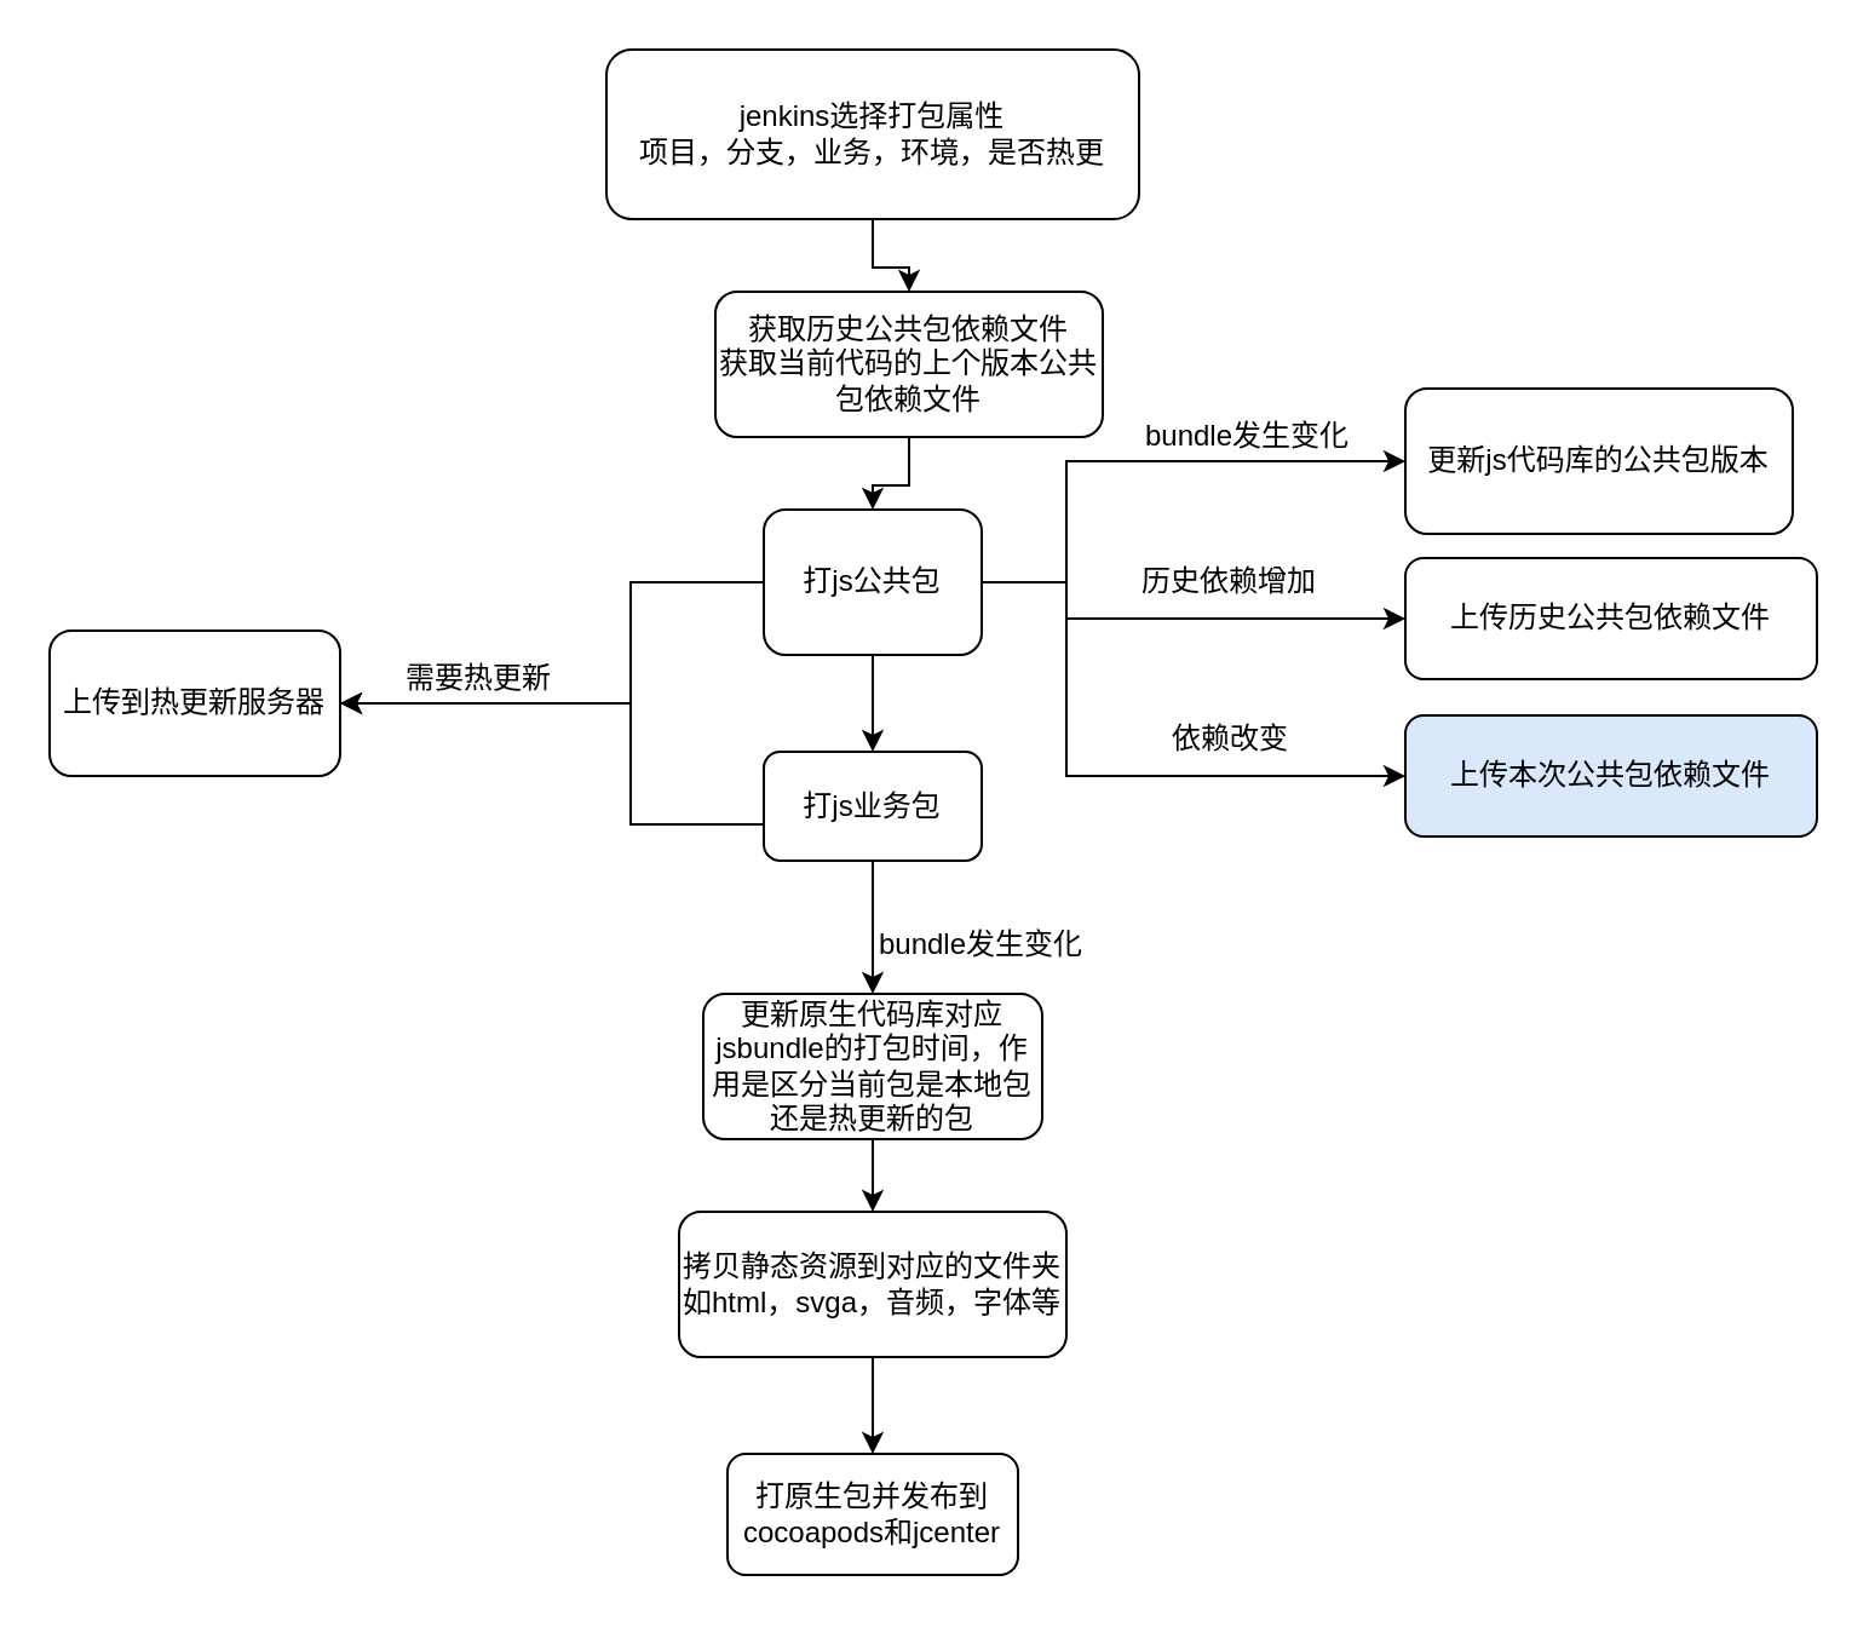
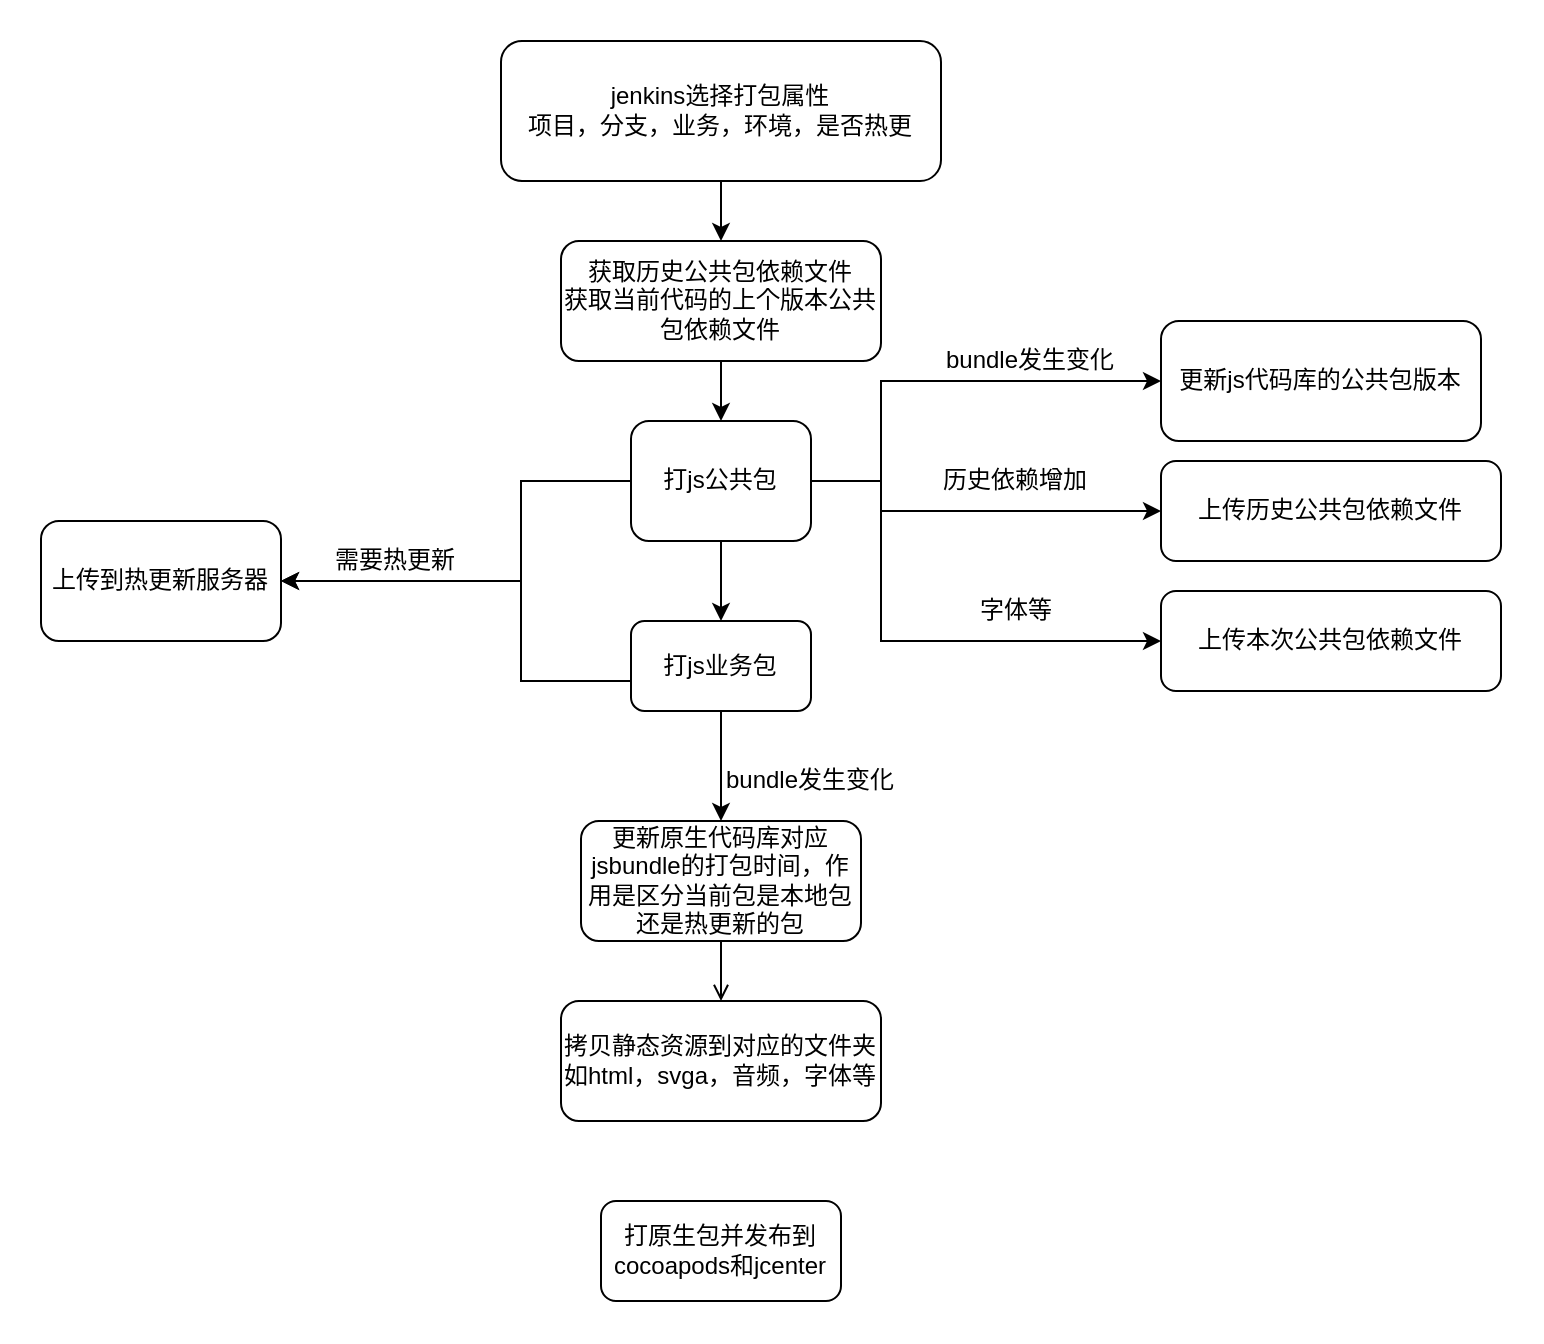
  <mxCell id="0" />
  <mxCell id="1" parent="0" />
  <mxCell id="2" value="" style="edgeStyle=orthogonalEdgeStyle;rounded=0;orthogonalLoop=1;jettySize=auto;html=1;" edge="1" parent="1" source="3" target="11"><mxGeometry relative="1" as="geometry" /></mxCell>
  <mxCell id="3" value="jenkins选择打包属性&lt;br&gt;项目，分支，业务，环境，是否热更" style="rounded=1;whiteSpace=wrap;html=1;" vertex="1" parent="1"><mxGeometry x="250" y="20" width="220" height="70" as="geometry" /></mxCell>
  <mxCell id="4" value="" style="edgeStyle=orthogonalEdgeStyle;rounded=0;orthogonalLoop=1;jettySize=auto;html=1;entryX=0;entryY=0.5;entryDx=0;entryDy=0;" edge="1" parent="1" source="8" target="13"><mxGeometry relative="1" as="geometry"><Array as="points"><mxPoint x="440" y="240" /><mxPoint x="440" y="320" /></Array></mxGeometry></mxCell>
  <mxCell id="5" style="edgeStyle=orthogonalEdgeStyle;rounded=0;orthogonalLoop=1;jettySize=auto;html=1;entryX=0;entryY=0.5;entryDx=0;entryDy=0;" edge="1" parent="1" source="8" target="9"><mxGeometry relative="1" as="geometry"><Array as="points"><mxPoint x="440" y="240" /><mxPoint x="440" y="255" /></Array></mxGeometry></mxCell>
  <mxCell id="6" value="" style="edgeStyle=orthogonalEdgeStyle;rounded=0;orthogonalLoop=1;jettySize=auto;html=1;" edge="1" parent="1" source="8" target="12"><mxGeometry relative="1" as="geometry"><Array as="points"><mxPoint x="260" y="240" /><mxPoint x="260" y="290" /></Array></mxGeometry></mxCell>
  <mxCell id="7" value="" style="edgeStyle=orthogonalEdgeStyle;rounded=0;orthogonalLoop=1;jettySize=auto;html=1;" edge="1" parent="1" source="8" target="18"><mxGeometry relative="1" as="geometry" /></mxCell>
  <mxCell id="8" value="打js公共包" style="rounded=1;whiteSpace=wrap;html=1;" vertex="1" parent="1"><mxGeometry x="315" y="210" width="90" height="60" as="geometry" /></mxCell>
  <mxCell id="9" value="上传历史公共包依赖文件" style="rounded=1;whiteSpace=wrap;html=1;" vertex="1" parent="1"><mxGeometry x="580" y="230" width="170" height="50" as="geometry" /></mxCell>
  <mxCell id="10" value="" style="edgeStyle=orthogonalEdgeStyle;rounded=0;orthogonalLoop=1;jettySize=auto;html=1;" edge="1" parent="1" source="11" target="8"><mxGeometry relative="1" as="geometry" /></mxCell>
- <mxCell id="11" value="获取历史公共包依赖文件&lt;br&gt;获取当前代码的上个版本公共包依赖文件" style="rounded=1;whiteSpace=wrap;html=1;" vertex="1" parent="1"><mxGeometry x="295" y="120" width="160" height="60" as="geometry" /></mxCell>
+ <mxCell id="11" value="获取历史公共包依赖文件&lt;br&gt;获取当前代码的上个版本公共包依赖文件" style="rounded=1;whiteSpace=wrap;html=1;" vertex="1" parent="1"><mxGeometry x="280" y="120" width="160" height="60" as="geometry" /></mxCell>
  <mxCell id="12" value="上传到热更新服务器" style="rounded=1;whiteSpace=wrap;html=1;" vertex="1" parent="1"><mxGeometry x="20" y="260" width="120" height="60" as="geometry" /></mxCell>
- <mxCell id="13" value="上传本次公共包依赖文件" style="rounded=1;whiteSpace=wrap;html=1;fillColor=#dae8fc;" vertex="1" parent="1"><mxGeometry x="580" y="295" width="170" height="50" as="geometry" /></mxCell>
+ <mxCell id="13" value="上传本次公共包依赖文件" style="rounded=1;whiteSpace=wrap;html=1;" vertex="1" parent="1"><mxGeometry x="580" y="295" width="170" height="50" as="geometry" /></mxCell>
  <mxCell id="14" value="历史依赖增加" style="text;html=1;strokeColor=none;fillColor=none;align=center;verticalAlign=middle;whiteSpace=wrap;rounded=0;" vertex="1" parent="1"><mxGeometry x="470" y="230" width="75" height="20" as="geometry" /></mxCell>
- <mxCell id="15" value="依赖改变" style="text;html=1;strokeColor=none;fillColor=none;align=center;verticalAlign=middle;whiteSpace=wrap;rounded=0;" vertex="1" parent="1"><mxGeometry x="467.5" y="295" width="80" height="20" as="geometry" /></mxCell>
+ <mxCell id="15" value="字体等" style="text;html=1;strokeColor=none;fillColor=none;align=center;verticalAlign=middle;whiteSpace=wrap;rounded=0;" vertex="1" parent="1"><mxGeometry x="467.5" y="295" width="80" height="20" as="geometry" /></mxCell>
  <mxCell id="16" style="edgeStyle=orthogonalEdgeStyle;rounded=0;orthogonalLoop=1;jettySize=auto;html=1;entryX=1;entryY=0.5;entryDx=0;entryDy=0;" edge="1" parent="1" source="18" target="12"><mxGeometry relative="1" as="geometry"><Array as="points"><mxPoint x="260" y="340" /><mxPoint x="260" y="290" /><mxPoint x="260" y="290" /></Array></mxGeometry></mxCell>
  <mxCell id="17" value="" style="edgeStyle=orthogonalEdgeStyle;rounded=0;orthogonalLoop=1;jettySize=auto;html=1;" edge="1" parent="1" source="18" target="23"><mxGeometry relative="1" as="geometry" /></mxCell>
  <mxCell id="18" value="打js业务包" style="rounded=1;whiteSpace=wrap;html=1;" vertex="1" parent="1"><mxGeometry x="315" y="310" width="90" height="45" as="geometry" /></mxCell>
  <mxCell id="19" value="需要热更新" style="text;html=1;strokeColor=none;fillColor=none;align=center;verticalAlign=middle;whiteSpace=wrap;rounded=0;" vertex="1" parent="1"><mxGeometry x="160" y="270" width="75" height="20" as="geometry" /></mxCell>
  <mxCell id="20" style="edgeStyle=orthogonalEdgeStyle;rounded=0;orthogonalLoop=1;jettySize=auto;html=1;exitX=0.5;exitY=1;exitDx=0;exitDy=0;" edge="1" parent="1" source="15" target="15"><mxGeometry relative="1" as="geometry" /></mxCell>
  <mxCell id="21" style="edgeStyle=orthogonalEdgeStyle;rounded=0;orthogonalLoop=1;jettySize=auto;html=1;exitX=0.5;exitY=1;exitDx=0;exitDy=0;" edge="1" parent="1" source="12" target="12"><mxGeometry relative="1" as="geometry" /></mxCell>
- <mxCell id="22" value="" style="edgeStyle=orthogonalEdgeStyle;rounded=0;orthogonalLoop=1;jettySize=auto;html=1;" edge="1" parent="1" source="23" target="29"><mxGeometry relative="1" as="geometry" /></mxCell>
+ <mxCell id="22" value="" style="edgeStyle=orthogonalEdgeStyle;rounded=0;orthogonalLoop=1;jettySize=auto;html=1;endArrow=open;" edge="1" parent="1" source="23" target="29"><mxGeometry relative="1" as="geometry" /></mxCell>
  <mxCell id="23" value="更新原生代码库对应jsbundle的打包时间，作用是区分当前包是本地包还是热更新的包" style="rounded=1;whiteSpace=wrap;html=1;" vertex="1" parent="1"><mxGeometry x="290" y="410" width="140" height="60" as="geometry" /></mxCell>
  <mxCell id="24" value="bundle发生变化" style="text;html=1;strokeColor=none;fillColor=none;align=center;verticalAlign=middle;whiteSpace=wrap;rounded=0;" vertex="1" parent="1"><mxGeometry x="360" y="380" width="90" height="20" as="geometry" /></mxCell>
  <mxCell id="25" style="edgeStyle=orthogonalEdgeStyle;rounded=0;orthogonalLoop=1;jettySize=auto;html=1;entryX=0;entryY=0.5;entryDx=0;entryDy=0;" edge="1" parent="1" target="26"><mxGeometry relative="1" as="geometry"><mxPoint x="405" y="240" as="sourcePoint" /><mxPoint x="580" y="215" as="targetPoint" /><Array as="points"><mxPoint x="440" y="240" /><mxPoint x="440" y="190" /><mxPoint x="580" y="190" /></Array></mxGeometry></mxCell>
  <mxCell id="26" value="更新js代码库的公共包版本" style="rounded=1;whiteSpace=wrap;html=1;" vertex="1" parent="1"><mxGeometry x="580" y="160" width="160" height="60" as="geometry" /></mxCell>
  <mxCell id="27" value="bundle发生变化" style="text;html=1;strokeColor=none;fillColor=none;align=center;verticalAlign=middle;whiteSpace=wrap;rounded=0;" vertex="1" parent="1"><mxGeometry x="470" y="170" width="90" height="20" as="geometry" /></mxCell>
- <mxCell id="28" value="" style="edgeStyle=orthogonalEdgeStyle;rounded=0;orthogonalLoop=1;jettySize=auto;html=1;" edge="1" parent="1" source="29" target="30"><mxGeometry relative="1" as="geometry" /></mxCell>
  <mxCell id="29" value="拷贝静态资源到对应的文件夹&lt;br&gt;如html，svga，音频，字体等" style="rounded=1;whiteSpace=wrap;html=1;" vertex="1" parent="1"><mxGeometry x="280" y="500" width="160" height="60" as="geometry" /></mxCell>
  <mxCell id="30" value="打原生包并发布到cocoapods和jcenter" style="whiteSpace=wrap;html=1;rounded=1;" vertex="1" parent="1"><mxGeometry x="300" y="600" width="120" height="50" as="geometry" /></mxCell>
